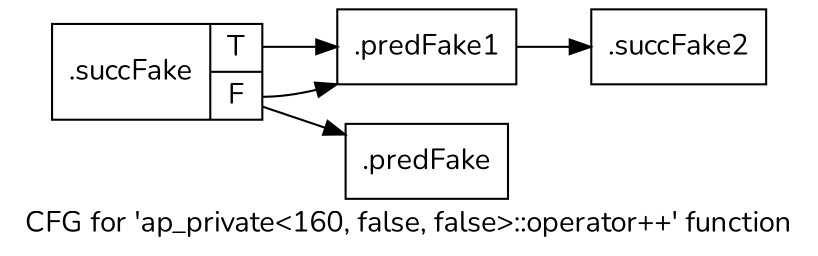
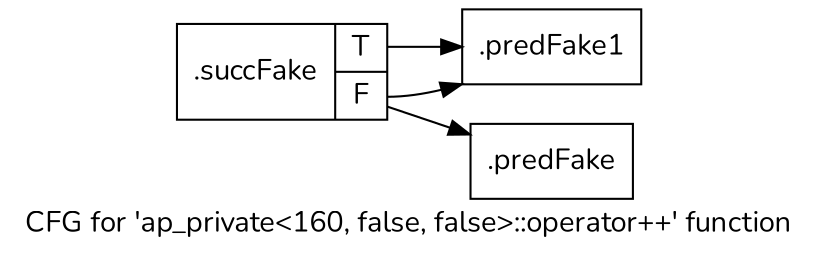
  digraph {
    fontname=Nunito
    label="CFG for 'ap_private\<160, false, false\>::operator++' function"
    rankdir=LR
    node [fontname=Nunito shape=record filename="/mnt/xilinx/Vitis_HLS/2021.2/include/etc/ap_private.h" linenumber=4832]
    edge [execusionnum=0 filename="/mnt/xilinx/Vitis_HLS/2021.2/include/etc/ap_private.h" fontname=Nunito]
    n1 [label="{.predFake}" filename="" linenumber=""]
    n2 [label="{.succFake|{<s0>T|<s1>F}}"]
    n3 [label="{.predFake1}"]
-   n4 [label="{.succFake2}"]
    n2 -> n1
    n2 -> n3 [tailport=s0 execusionnum="" filename=""]
    n2 -> n3 [tailport=s1]
-   n3 -> n4
  }
